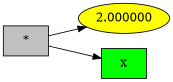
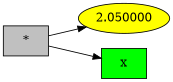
  digraph {
    rankdir=LR
    node [shape=box style=filled]
    n1 [fillcolor=grey label="*"]
-   n2 [fillcolor=yellow label=2.000000 shape=""]
+   n2 [fillcolor=yellow label=2.050000 shape=""]
    n3 [fillcolor=green label=x]
    n1 -> n2
    n1 -> n3
  }
